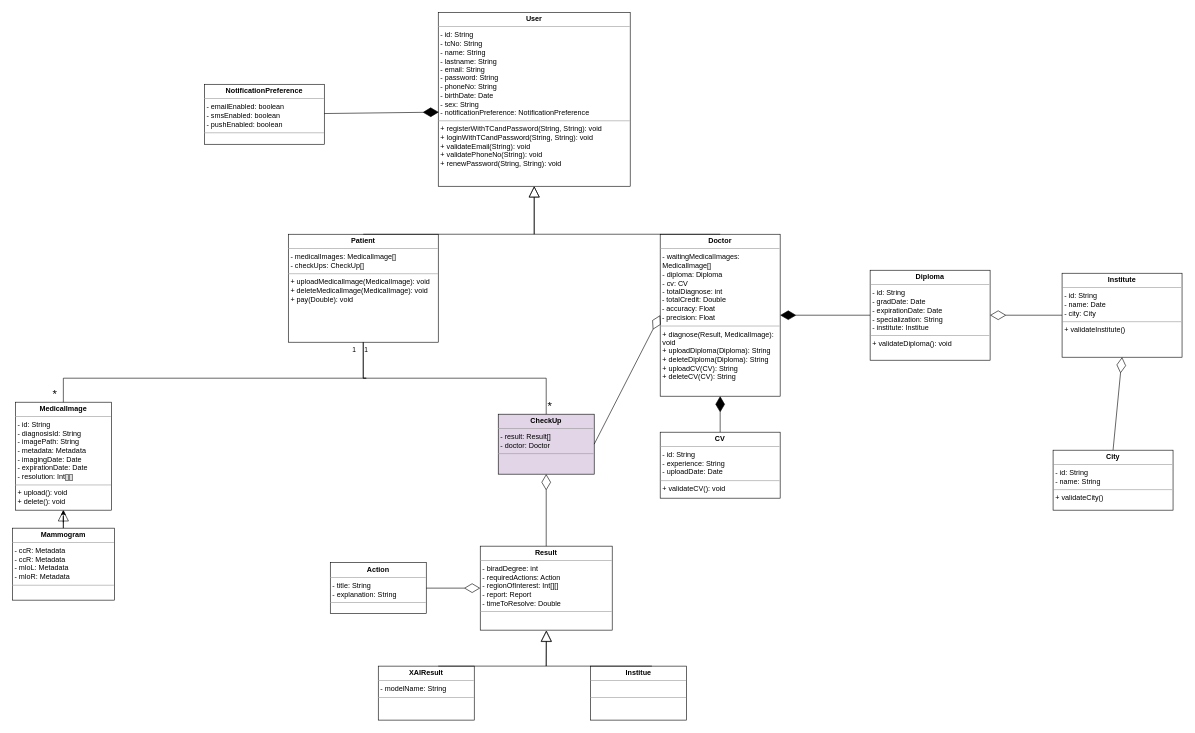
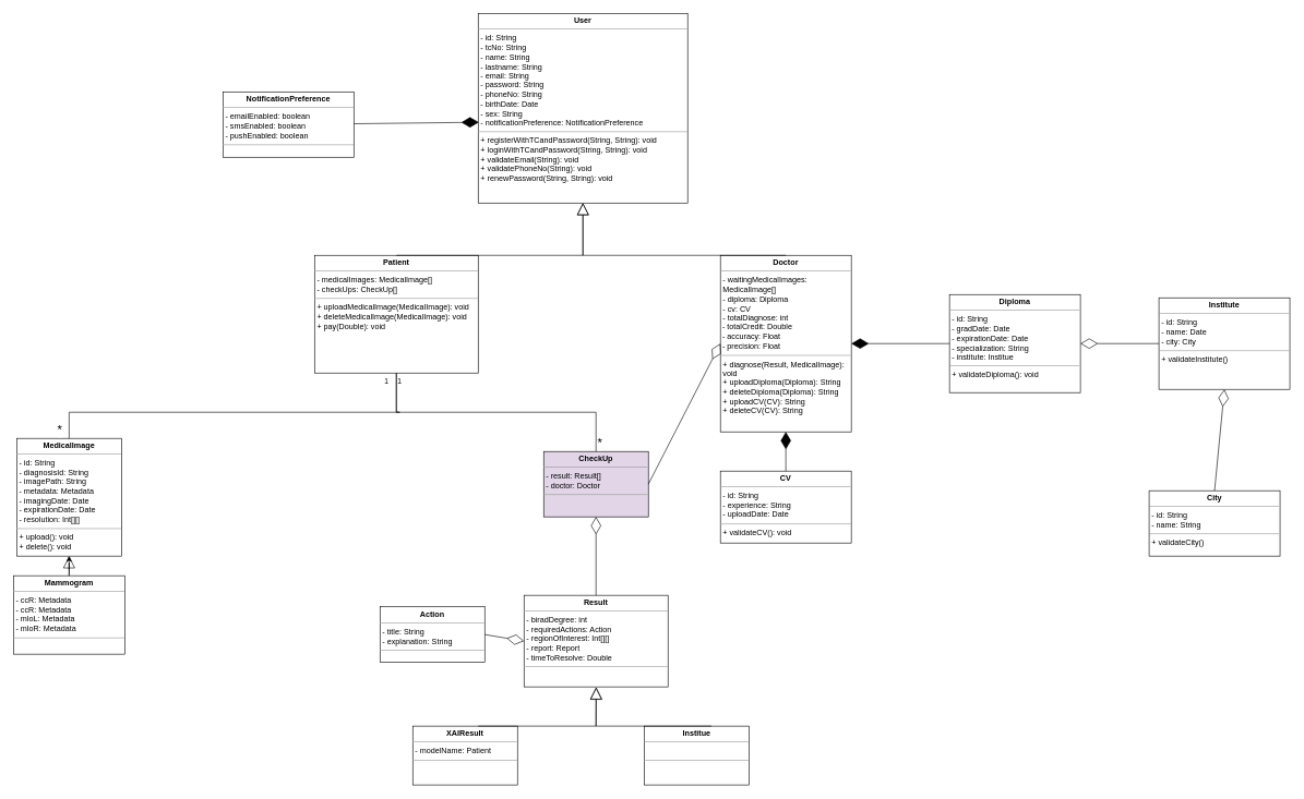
  <mxCell id="0" />
  <mxCell id="1" parent="0" />
  <mxCell id="2" value="&lt;p style=&quot;margin:0px;margin-top:4px;text-align:center;&quot;&gt;&lt;b&gt;User&lt;/b&gt;&lt;/p&gt;&lt;hr size=&quot;1&quot;&gt;&lt;p style=&quot;margin:0px;margin-left:4px;&quot;&gt;- id: String&lt;/p&gt;&lt;p style=&quot;margin:0px;margin-left:4px;&quot;&gt;- tcNo: String&lt;/p&gt;&lt;p style=&quot;margin:0px;margin-left:4px;&quot;&gt;- name: String&lt;/p&gt;&lt;p style=&quot;margin:0px;margin-left:4px;&quot;&gt;- lastname: String&lt;/p&gt;&lt;p style=&quot;margin:0px;margin-left:4px;&quot;&gt;- email: String&lt;/p&gt;&lt;p style=&quot;margin:0px;margin-left:4px;&quot;&gt;- password: String&lt;/p&gt;&lt;p style=&quot;margin:0px;margin-left:4px;&quot;&gt;- phoneNo: String&lt;/p&gt;&lt;p style=&quot;margin:0px;margin-left:4px;&quot;&gt;- birthDate: Date&lt;/p&gt;&lt;p style=&quot;margin:0px;margin-left:4px;&quot;&gt;- sex: String&lt;/p&gt;&lt;p style=&quot;margin:0px;margin-left:4px;&quot;&gt;- notificationPreference: NotificationPreference&lt;/p&gt;&lt;hr size=&quot;1&quot;&gt;&lt;p style=&quot;margin:0px;margin-left:4px;&quot;&gt;+ registerWithTCandPassword(String, String): void&lt;/p&gt;&lt;p style=&quot;margin:0px;margin-left:4px;&quot;&gt;+ loginWithTCandPassword(String, String): void&lt;/p&gt;&lt;p style=&quot;margin:0px;margin-left:4px;&quot;&gt;+ validateEmail(String): void&lt;/p&gt;&lt;p style=&quot;margin:0px;margin-left:4px;&quot;&gt;+ validatePhoneNo(String): void&lt;/p&gt;&lt;p style=&quot;margin:0px;margin-left:4px;&quot;&gt;+ renewPassword(String, String): void&lt;/p&gt;" style="verticalAlign=top;align=left;overflow=fill;fontSize=12;fontFamily=Helvetica;html=1;whiteSpace=wrap;" parent="1" vertex="1"><mxGeometry x="730" y="20" width="320" height="290" as="geometry" /></mxCell>
  <mxCell id="3" value="&lt;p style=&quot;margin:0px;margin-top:4px;text-align:center;&quot;&gt;&lt;b&gt;Doctor&lt;/b&gt;&lt;/p&gt;&lt;hr size=&quot;1&quot;&gt;&lt;p style=&quot;margin:0px;margin-left:4px;&quot;&gt;- waitingMedicalImages: MedicalImage[]&lt;/p&gt;&lt;p style=&quot;margin:0px;margin-left:4px;&quot;&gt;- diploma: Diploma&lt;/p&gt;&lt;p style=&quot;margin:0px;margin-left:4px;&quot;&gt;- cv: CV&lt;/p&gt;&lt;p style=&quot;margin:0px;margin-left:4px;&quot;&gt;- totalDiagnose: int&lt;/p&gt;&amp;nbsp;- totalCredit: Double&lt;br&gt;&amp;nbsp;- accuracy: Float&lt;br&gt;&amp;nbsp;- precision: Float&lt;br&gt;&lt;hr size=&quot;1&quot;&gt;&lt;p style=&quot;margin:0px;margin-left:4px;&quot;&gt;+ diagnose(Result, MedicalImage): void&lt;/p&gt;&lt;p style=&quot;margin:0px;margin-left:4px;&quot;&gt;+ uploadDiploma(Diploma): String&lt;/p&gt;&lt;p style=&quot;margin:0px;margin-left:4px;&quot;&gt;+ deleteDiploma(Diploma): String&lt;/p&gt;&lt;p style=&quot;border-color: var(--border-color); margin: 0px 0px 0px 4px;&quot;&gt;+ uploadCV(CV): String&lt;/p&gt;&lt;p style=&quot;border-color: var(--border-color); margin: 0px 0px 0px 4px;&quot;&gt;+ deleteCV(CV): String&lt;/p&gt;" style="verticalAlign=top;align=left;overflow=fill;fontSize=12;fontFamily=Helvetica;html=1;whiteSpace=wrap;" parent="1" vertex="1"><mxGeometry x="1100" y="390" width="200" height="270" as="geometry" /></mxCell>
  <mxCell id="4" value="&lt;p style=&quot;margin:0px;margin-top:4px;text-align:center;&quot;&gt;&lt;b&gt;Patient&lt;/b&gt;&lt;/p&gt;&lt;hr size=&quot;1&quot;&gt;&lt;p style=&quot;margin:0px;margin-left:4px;&quot;&gt;- medicalImages: MedicalImage[]&lt;/p&gt;&lt;p style=&quot;margin:0px;margin-left:4px;&quot;&gt;- checkUps: CheckUp[]&lt;span style=&quot;background-color: initial;&quot;&gt;&lt;br&gt;&lt;/span&gt;&lt;/p&gt;&lt;hr size=&quot;1&quot;&gt;&lt;p style=&quot;margin:0px;margin-left:4px;&quot;&gt;+ uploadMedicalImage(MedicalImage): void&lt;/p&gt;&lt;p style=&quot;margin:0px;margin-left:4px;&quot;&gt;+ deleteMedicalImage(MedicalImage): void&lt;/p&gt;&lt;p style=&quot;margin:0px;margin-left:4px;&quot;&gt;+ pay(Double): void&lt;/p&gt;" style="verticalAlign=top;align=left;overflow=fill;fontSize=12;fontFamily=Helvetica;html=1;whiteSpace=wrap;" parent="1" vertex="1"><mxGeometry x="480" y="390" width="250" height="180" as="geometry" /></mxCell>
  <mxCell id="5" value="&lt;p style=&quot;margin:0px;margin-top:4px;text-align:center;&quot;&gt;&lt;b&gt;NotificationPreference&lt;/b&gt;&lt;/p&gt;&lt;hr size=&quot;1&quot;&gt;&lt;p style=&quot;margin:0px;margin-left:4px;&quot;&gt;- emailEnabled: boolean&lt;/p&gt;&lt;p style=&quot;margin:0px;margin-left:4px;&quot;&gt;- smsEnabled: boolean&lt;/p&gt;&lt;p style=&quot;margin:0px;margin-left:4px;&quot;&gt;&lt;span style=&quot;background-color: initial;&quot;&gt;- pushEnabled: boolean&lt;/span&gt;&lt;/p&gt;&lt;hr size=&quot;1&quot;&gt;&lt;p style=&quot;margin:0px;margin-left:4px;&quot;&gt;&lt;br&gt;&lt;/p&gt;" style="verticalAlign=top;align=left;overflow=fill;fontSize=12;fontFamily=Helvetica;html=1;whiteSpace=wrap;" parent="1" vertex="1"><mxGeometry x="340" y="140" width="200" height="100" as="geometry" /></mxCell>
  <mxCell id="6" value="" style="endArrow=diamondThin;endFill=1;endSize=24;html=1;rounded=0;entryX=0.003;entryY=0.574;entryDx=0;entryDy=0;entryPerimeter=0;" parent="1" source="5" target="2" edge="1"><mxGeometry width="160" relative="1" as="geometry"><mxPoint x="1160" y="228.14" as="sourcePoint" /><mxPoint x="952.88" y="231.85" as="targetPoint" /></mxGeometry></mxCell>
  <mxCell id="7" value="&lt;p style=&quot;margin:0px;margin-top:4px;text-align:center;&quot;&gt;&lt;b&gt;CheckUp&lt;/b&gt;&lt;/p&gt;&lt;hr size=&quot;1&quot;&gt;&lt;p style=&quot;margin:0px;margin-left:4px;&quot;&gt;- result: Result[]&lt;/p&gt;&lt;p style=&quot;margin:0px;margin-left:4px;&quot;&gt;- doctor: Doctor&lt;/p&gt;&lt;hr size=&quot;1&quot;&gt;&lt;p style=&quot;margin:0px;margin-left:4px;&quot;&gt;&lt;br&gt;&lt;/p&gt;" style="verticalAlign=top;align=left;overflow=fill;fontSize=12;fontFamily=Helvetica;html=1;whiteSpace=wrap;fillColor=#e1d5e7;" parent="1" vertex="1"><mxGeometry x="830" y="690" width="160" height="100" as="geometry" /></mxCell>
  <mxCell id="8" value="&lt;p style=&quot;margin:0px;margin-top:4px;text-align:center;&quot;&gt;&lt;b&gt;MedicalImage&lt;/b&gt;&lt;/p&gt;&lt;hr size=&quot;1&quot;&gt;&lt;p style=&quot;margin:0px;margin-left:4px;&quot;&gt;- id: String&lt;/p&gt;&lt;p style=&quot;margin:0px;margin-left:4px;&quot;&gt;- diagnosisId: String&lt;/p&gt;&lt;p style=&quot;margin:0px;margin-left:4px;&quot;&gt;- imagePath: String&lt;/p&gt;&lt;p style=&quot;margin:0px;margin-left:4px;&quot;&gt;- metadata: Metadata&lt;/p&gt;&lt;p style=&quot;margin:0px;margin-left:4px;&quot;&gt;- imagingDate: Date&lt;/p&gt;&lt;p style=&quot;margin:0px;margin-left:4px;&quot;&gt;- expirationDate: Date&lt;/p&gt;&lt;p style=&quot;margin:0px;margin-left:4px;&quot;&gt;- resolution: Int[][]&lt;/p&gt;&lt;hr size=&quot;1&quot;&gt;&lt;p style=&quot;margin:0px;margin-left:4px;&quot;&gt;+ upload(): void&lt;/p&gt;&lt;p style=&quot;margin:0px;margin-left:4px;&quot;&gt;+ delete(): void&lt;/p&gt;" style="verticalAlign=top;align=left;overflow=fill;fontSize=12;fontFamily=Helvetica;html=1;whiteSpace=wrap;" parent="1" vertex="1"><mxGeometry x="25" y="670" width="160" height="180" as="geometry" /></mxCell>
  <mxCell id="9" value="" style="endArrow=none;html=1;edgeStyle=orthogonalEdgeStyle;rounded=0;exitX=0.5;exitY=1;exitDx=0;exitDy=0;entryX=0.5;entryY=0;entryDx=0;entryDy=0;" parent="1" source="4" target="7" edge="1"><mxGeometry relative="1" as="geometry"><mxPoint x="880" y="630" as="sourcePoint" /><mxPoint x="840" y="790" as="targetPoint" /></mxGeometry></mxCell>
  <mxCell id="10" value="1" style="edgeLabel;resizable=0;html=1;align=left;verticalAlign=bottom;" parent="9" connectable="0" vertex="1"><mxGeometry x="-1" relative="1" as="geometry"><mxPoint x="-20" y="20" as="offset" /></mxGeometry></mxCell>
  <mxCell id="11" value="*" style="edgeLabel;resizable=0;html=1;align=right;verticalAlign=bottom;fontSize=19;" parent="9" connectable="0" vertex="1"><mxGeometry x="1" relative="1" as="geometry"><mxPoint x="10" as="offset" /></mxGeometry></mxCell>
  <mxCell id="12" value="" style="endArrow=none;html=1;edgeStyle=orthogonalEdgeStyle;rounded=0;exitX=0.5;exitY=1;exitDx=0;exitDy=0;entryX=0.5;entryY=0;entryDx=0;entryDy=0;" parent="1" source="4" target="8" edge="1"><mxGeometry relative="1" as="geometry"><mxPoint x="846" y="610" as="sourcePoint" /><mxPoint x="1050" y="690" as="targetPoint" /><Array as="points"><mxPoint x="610" y="630" /><mxPoint x="930" y="630" /></Array></mxGeometry></mxCell>
  <mxCell id="13" value="1" style="edgeLabel;resizable=0;html=1;align=left;verticalAlign=bottom;" parent="12" connectable="0" vertex="1"><mxGeometry x="-1" relative="1" as="geometry"><mxPoint y="20" as="offset" /></mxGeometry></mxCell>
  <mxCell id="14" value="*" style="edgeLabel;resizable=0;html=1;align=right;verticalAlign=bottom;fontSize=19;" parent="12" connectable="0" vertex="1"><mxGeometry x="1" relative="1" as="geometry"><mxPoint x="-10" as="offset" /></mxGeometry></mxCell>
  <mxCell id="15" value="&lt;p style=&quot;margin:0px;margin-top:4px;text-align:center;&quot;&gt;&lt;b&gt;Diploma&lt;/b&gt;&lt;/p&gt;&lt;hr size=&quot;1&quot;&gt;&lt;p style=&quot;margin:0px;margin-left:4px;&quot;&gt;- id: String&lt;/p&gt;&lt;p style=&quot;margin:0px;margin-left:4px;&quot;&gt;&lt;span style=&quot;background-color: initial;&quot;&gt;- gradDate: Date&amp;nbsp;&lt;/span&gt;&lt;/p&gt;&lt;p style=&quot;margin:0px;margin-left:4px;&quot;&gt;&lt;span style=&quot;background-color: initial;&quot;&gt;- expirationDate: Date&lt;/span&gt;&lt;/p&gt;&lt;p style=&quot;margin:0px;margin-left:4px;&quot;&gt;&lt;span style=&quot;background-color: initial;&quot;&gt;- specialization: String&lt;/span&gt;&lt;/p&gt;&lt;p style=&quot;margin:0px;margin-left:4px;&quot;&gt;&lt;span style=&quot;background-color: initial;&quot;&gt;- institute: Institue&lt;/span&gt;&lt;/p&gt;&lt;hr size=&quot;1&quot;&gt;&lt;p style=&quot;margin:0px;margin-left:4px;&quot;&gt;+ validateDiploma(): void&lt;/p&gt;" style="verticalAlign=top;align=left;overflow=fill;fontSize=12;fontFamily=Helvetica;html=1;whiteSpace=wrap;" parent="1" vertex="1"><mxGeometry x="1450" y="450" width="200" height="150" as="geometry" /></mxCell>
  <mxCell id="16" value="" style="endArrow=diamondThin;endFill=1;endSize=24;html=1;rounded=0;entryX=1;entryY=0.5;entryDx=0;entryDy=0;exitX=0;exitY=0.5;exitDx=0;exitDy=0;" parent="1" source="15" target="3" edge="1"><mxGeometry width="160" relative="1" as="geometry"><mxPoint x="1200" y="563" as="sourcePoint" /><mxPoint x="1391" y="560" as="targetPoint" /></mxGeometry></mxCell>
  <mxCell id="17" value="&lt;p style=&quot;margin:0px;margin-top:4px;text-align:center;&quot;&gt;&lt;b&gt;Institute&lt;/b&gt;&lt;/p&gt;&lt;hr size=&quot;1&quot;&gt;&lt;p style=&quot;margin:0px;margin-left:4px;&quot;&gt;- id: String&lt;/p&gt;&lt;p style=&quot;margin:0px;margin-left:4px;&quot;&gt;&lt;span style=&quot;background-color: initial;&quot;&gt;- name: Date&lt;/span&gt;&lt;/p&gt;&lt;p style=&quot;margin:0px;margin-left:4px;&quot;&gt;&lt;span style=&quot;background-color: initial;&quot;&gt;- city: City&amp;nbsp;&lt;/span&gt;&lt;/p&gt;&lt;hr size=&quot;1&quot;&gt;&lt;p style=&quot;margin:0px;margin-left:4px;&quot;&gt;+ validateInstitute()&lt;/p&gt;" style="verticalAlign=top;align=left;overflow=fill;fontSize=12;fontFamily=Helvetica;html=1;whiteSpace=wrap;" parent="1" vertex="1"><mxGeometry x="1770" y="455" width="200" height="140" as="geometry" /></mxCell>
  <mxCell id="18" value="&lt;p style=&quot;margin:0px;margin-top:4px;text-align:center;&quot;&gt;&lt;b&gt;City&lt;/b&gt;&lt;/p&gt;&lt;hr size=&quot;1&quot;&gt;&lt;p style=&quot;margin:0px;margin-left:4px;&quot;&gt;- id: String&lt;/p&gt;&lt;p style=&quot;margin:0px;margin-left:4px;&quot;&gt;&lt;span style=&quot;background-color: initial;&quot;&gt;- name: String&lt;/span&gt;&lt;/p&gt;&lt;hr size=&quot;1&quot;&gt;&lt;p style=&quot;margin:0px;margin-left:4px;&quot;&gt;+ validateCity()&lt;/p&gt;" style="verticalAlign=top;align=left;overflow=fill;fontSize=12;fontFamily=Helvetica;html=1;whiteSpace=wrap;" parent="1" vertex="1"><mxGeometry x="1755" y="750" width="200" height="100" as="geometry" /></mxCell>
  <mxCell id="19" value="&lt;p style=&quot;margin:0px;margin-top:4px;text-align:center;&quot;&gt;&lt;b&gt;CV&lt;/b&gt;&lt;/p&gt;&lt;hr size=&quot;1&quot;&gt;&lt;p style=&quot;margin:0px;margin-left:4px;&quot;&gt;- id: String&lt;/p&gt;&lt;p style=&quot;margin:0px;margin-left:4px;&quot;&gt;&lt;span style=&quot;background-color: initial;&quot;&gt;- experience: String&amp;nbsp;&lt;/span&gt;&lt;/p&gt;&lt;p style=&quot;margin:0px;margin-left:4px;&quot;&gt;&lt;span style=&quot;background-color: initial;&quot;&gt;- uploadDate: Date&lt;/span&gt;&lt;/p&gt;&lt;hr size=&quot;1&quot;&gt;&lt;p style=&quot;margin:0px;margin-left:4px;&quot;&gt;+ validateCV(): void&lt;/p&gt;" style="verticalAlign=top;align=left;overflow=fill;fontSize=12;fontFamily=Helvetica;html=1;whiteSpace=wrap;" parent="1" vertex="1"><mxGeometry x="1100" y="720" width="200" height="110" as="geometry" /></mxCell>
  <mxCell id="20" value="" style="endArrow=diamondThin;endFill=1;endSize=24;html=1;rounded=0;entryX=0.5;entryY=1;entryDx=0;entryDy=0;exitX=0.5;exitY=0;exitDx=0;exitDy=0;" parent="1" source="19" target="3" edge="1"><mxGeometry width="160" relative="1" as="geometry"><mxPoint x="1287.8" y="690" as="sourcePoint" /><mxPoint x="1147.8" y="710" as="targetPoint" /></mxGeometry></mxCell>
  <mxCell id="21" value="" style="edgeStyle=orthogonalEdgeStyle;rounded=0;orthogonalLoop=1;jettySize=auto;html=1;" parent="1" source="22" target="8" edge="1"><mxGeometry relative="1" as="geometry" /></mxCell>
  <mxCell id="22" value="&lt;p style=&quot;margin:0px;margin-top:4px;text-align:center;&quot;&gt;&lt;b&gt;Mammogram&lt;/b&gt;&lt;/p&gt;&lt;hr size=&quot;1&quot;&gt;&lt;p style=&quot;margin:0px;margin-left:4px;&quot;&gt;- ccR: Metadata&lt;/p&gt;&lt;p style=&quot;margin:0px;margin-left:4px;&quot;&gt;- ccR: Metadata&lt;/p&gt;&lt;p style=&quot;margin:0px;margin-left:4px;&quot;&gt;- mloL: Metadata&lt;/p&gt;&lt;p style=&quot;margin:0px;margin-left:4px;&quot;&gt;- mloR: Metadata&lt;/p&gt;&lt;hr size=&quot;1&quot;&gt;&lt;p style=&quot;margin:0px;margin-left:4px;&quot;&gt;&lt;br&gt;&lt;/p&gt;" style="verticalAlign=top;align=left;overflow=fill;fontSize=12;fontFamily=Helvetica;html=1;whiteSpace=wrap;" parent="1" vertex="1"><mxGeometry x="20" y="880" width="170" height="120" as="geometry" /></mxCell>
  <mxCell id="23" value="" style="endArrow=diamondThin;endFill=0;endSize=24;html=1;rounded=0;entryX=1;entryY=0.5;entryDx=0;entryDy=0;exitX=0;exitY=0.5;exitDx=0;exitDy=0;" parent="1" source="17" target="15" edge="1"><mxGeometry width="160" relative="1" as="geometry"><mxPoint x="1240" y="650" as="sourcePoint" /><mxPoint x="1400" y="650" as="targetPoint" /></mxGeometry></mxCell>
  <mxCell id="24" value="" style="endArrow=diamondThin;endFill=0;endSize=24;html=1;rounded=0;entryX=0.5;entryY=1;entryDx=0;entryDy=0;exitX=0.5;exitY=0;exitDx=0;exitDy=0;" parent="1" source="18" target="17" edge="1"><mxGeometry width="160" relative="1" as="geometry"><mxPoint x="1780" y="535" as="sourcePoint" /><mxPoint x="1660" y="535" as="targetPoint" /></mxGeometry></mxCell>
  <mxCell id="25" value="" style="endArrow=block;endSize=16;endFill=0;html=1;rounded=0;entryX=0.5;entryY=1;entryDx=0;entryDy=0;exitX=0.5;exitY=0;exitDx=0;exitDy=0;" parent="1" source="4" target="2" edge="1"><mxGeometry x="0.125" y="-70" width="160" relative="1" as="geometry"><mxPoint x="740" y="430" as="sourcePoint" /><mxPoint x="900" y="430" as="targetPoint" /><Array as="points"><mxPoint x="890" y="390" /></Array><mxPoint x="-1" as="offset" /></mxGeometry></mxCell>
  <mxCell id="26" value="" style="endArrow=block;endSize=16;endFill=0;html=1;rounded=0;entryX=0.5;entryY=1;entryDx=0;entryDy=0;exitX=0.5;exitY=0;exitDx=0;exitDy=0;" parent="1" source="3" target="2" edge="1"><mxGeometry x="0.125" y="-70" width="160" relative="1" as="geometry"><mxPoint x="750" y="440" as="sourcePoint" /><mxPoint x="900" y="320" as="targetPoint" /><mxPoint x="-1" as="offset" /><Array as="points"><mxPoint x="890" y="390" /></Array></mxGeometry></mxCell>
  <mxCell id="27" value="" style="endArrow=block;endSize=16;endFill=0;html=1;rounded=0;exitX=0.5;exitY=0;exitDx=0;exitDy=0;entryX=0.5;entryY=1;entryDx=0;entryDy=0;" parent="1" source="22" target="8" edge="1"><mxGeometry x="0.125" y="-70" width="160" relative="1" as="geometry"><mxPoint x="-75" y="930" as="sourcePoint" /><mxPoint x="65" y="930" as="targetPoint" /><mxPoint x="-1" as="offset" /></mxGeometry></mxCell>
  <mxCell id="28" value="&lt;p style=&quot;margin:0px;margin-top:4px;text-align:center;&quot;&gt;&lt;b&gt;Result&lt;/b&gt;&lt;/p&gt;&lt;hr size=&quot;1&quot;&gt;&lt;p style=&quot;margin:0px;margin-left:4px;&quot;&gt;- biradDegree: int&lt;/p&gt;&lt;p style=&quot;margin:0px;margin-left:4px;&quot;&gt;- requiredActions: Action&amp;nbsp;&lt;/p&gt;&lt;p style=&quot;margin:0px;margin-left:4px;&quot;&gt;- regionOfInterest: Int[][]&lt;/p&gt;&lt;p style=&quot;margin:0px;margin-left:4px;&quot;&gt;- report: Report&amp;nbsp;&lt;/p&gt;&lt;p style=&quot;margin:0px;margin-left:4px;&quot;&gt;- timeToResolve: Double&lt;/p&gt;&lt;hr size=&quot;1&quot;&gt;&lt;p style=&quot;margin:0px;margin-left:4px;&quot;&gt;&lt;br&gt;&lt;/p&gt;" style="verticalAlign=top;align=left;overflow=fill;fontSize=12;fontFamily=Helvetica;html=1;whiteSpace=wrap;" parent="1" vertex="1"><mxGeometry x="800" y="910" width="220" height="140" as="geometry" /></mxCell>
  <mxCell id="29" value="" style="endArrow=diamondThin;endFill=0;endSize=24;html=1;rounded=0;exitX=1;exitY=0.5;exitDx=0;exitDy=0;entryX=0;entryY=0.5;entryDx=0;entryDy=0;" parent="1" source="7" target="3" edge="1"><mxGeometry width="160" relative="1" as="geometry"><mxPoint x="680" y="640" as="sourcePoint" /><mxPoint x="1097" y="504" as="targetPoint" /></mxGeometry></mxCell>
  <mxCell id="30" value="" style="endArrow=diamondThin;endFill=0;endSize=24;html=1;rounded=0;entryX=0.5;entryY=1;entryDx=0;entryDy=0;exitX=0.5;exitY=0;exitDx=0;exitDy=0;" parent="1" source="28" target="7" edge="1"><mxGeometry width="160" relative="1" as="geometry"><mxPoint x="1050" y="550" as="sourcePoint" /><mxPoint x="1210" y="550" as="targetPoint" /></mxGeometry></mxCell>
- <mxCell id="31" value="&lt;p style=&quot;margin:0px;margin-top:4px;text-align:center;&quot;&gt;&lt;b&gt;Action&lt;/b&gt;&lt;/p&gt;&lt;hr size=&quot;1&quot;&gt;&lt;p style=&quot;margin:0px;margin-left:4px;&quot;&gt;- title: String&lt;/p&gt;&lt;p style=&quot;margin:0px;margin-left:4px;&quot;&gt;- explanation: String&amp;nbsp;&lt;/p&gt;&lt;hr size=&quot;1&quot;&gt;&lt;p style=&quot;margin:0px;margin-left:4px;&quot;&gt;&lt;br&gt;&lt;/p&gt;" style="verticalAlign=top;align=left;overflow=fill;fontSize=12;fontFamily=Helvetica;html=1;whiteSpace=wrap;" parent="1" vertex="1"><mxGeometry x="550" y="937.5" width="160" height="85" as="geometry" /></mxCell>
+ <mxCell id="31" value="&lt;p style=&quot;margin:0px;margin-top:4px;text-align:center;&quot;&gt;&lt;b&gt;Action&lt;/b&gt;&lt;/p&gt;&lt;hr size=&quot;1&quot;&gt;&lt;p style=&quot;margin:0px;margin-left:4px;&quot;&gt;- title: String&lt;/p&gt;&lt;p style=&quot;margin:0px;margin-left:4px;&quot;&gt;- explanation: String&amp;nbsp;&lt;/p&gt;&lt;hr size=&quot;1&quot;&gt;&lt;p style=&quot;margin:0px;margin-left:4px;&quot;&gt;&lt;br&gt;&lt;/p&gt;" style="verticalAlign=top;align=left;overflow=fill;fontSize=12;fontFamily=Helvetica;html=1;whiteSpace=wrap;" parent="1" vertex="1"><mxGeometry x="580" y="927.5" width="160" height="85" as="geometry" /></mxCell>
  <mxCell id="32" value="" style="endArrow=diamondThin;endFill=0;endSize=24;html=1;rounded=0;entryX=0;entryY=0.5;entryDx=0;entryDy=0;exitX=1;exitY=0.5;exitDx=0;exitDy=0;" parent="1" source="31" target="28" edge="1"><mxGeometry width="160" relative="1" as="geometry"><mxPoint x="540" y="820" as="sourcePoint" /><mxPoint x="700" y="820" as="targetPoint" /></mxGeometry></mxCell>
- <mxCell id="33" value="&lt;p style=&quot;margin:0px;margin-top:4px;text-align:center;&quot;&gt;&lt;b&gt;XAIResult&lt;/b&gt;&lt;/p&gt;&lt;hr size=&quot;1&quot;&gt;&lt;p style=&quot;margin:0px;margin-left:4px;&quot;&gt;- modelName: String&lt;/p&gt;&lt;hr size=&quot;1&quot;&gt;&lt;p style=&quot;margin:0px;margin-left:4px;&quot;&gt;&lt;br&gt;&lt;/p&gt;" style="verticalAlign=top;align=left;overflow=fill;fontSize=12;fontFamily=Helvetica;html=1;whiteSpace=wrap;" parent="1" vertex="1"><mxGeometry x="630" y="1110" width="160" height="90" as="geometry" /></mxCell>
+ <mxCell id="33" value="&lt;p style=&quot;margin:0px;margin-top:4px;text-align:center;&quot;&gt;&lt;b&gt;XAIResult&lt;/b&gt;&lt;/p&gt;&lt;hr size=&quot;1&quot;&gt;&lt;p style=&quot;margin:0px;margin-left:4px;&quot;&gt;- modelName: Patient&lt;/p&gt;&lt;hr size=&quot;1&quot;&gt;&lt;p style=&quot;margin:0px;margin-left:4px;&quot;&gt;&lt;br&gt;&lt;/p&gt;" style="verticalAlign=top;align=left;overflow=fill;fontSize=12;fontFamily=Helvetica;html=1;whiteSpace=wrap;" parent="1" vertex="1"><mxGeometry x="630" y="1110" width="160" height="90" as="geometry" /></mxCell>
  <mxCell id="34" value="&lt;p style=&quot;margin:0px;margin-top:4px;text-align:center;&quot;&gt;&lt;b&gt;Institue&lt;/b&gt;&lt;/p&gt;&lt;hr size=&quot;1&quot;&gt;&lt;p style=&quot;margin:0px;margin-left:4px;&quot;&gt;&lt;br&gt;&lt;/p&gt;&lt;hr size=&quot;1&quot;&gt;&lt;p style=&quot;margin:0px;margin-left:4px;&quot;&gt;&lt;br&gt;&lt;/p&gt;" style="verticalAlign=top;align=left;overflow=fill;fontSize=12;fontFamily=Helvetica;html=1;whiteSpace=wrap;" parent="1" vertex="1"><mxGeometry x="984" y="1110" width="160" height="90" as="geometry" /></mxCell>
  <mxCell id="35" value="" style="endArrow=block;endSize=16;endFill=0;html=1;rounded=0;exitX=0.5;exitY=0;exitDx=0;exitDy=0;entryX=0.411;entryY=1.004;entryDx=0;entryDy=0;entryPerimeter=0;" parent="1" edge="1"><mxGeometry x="0.125" y="-70" width="160" relative="1" as="geometry"><mxPoint x="730" y="1110" as="sourcePoint" /><mxPoint x="910.42" y="1050.56" as="targetPoint" /><mxPoint x="-1" as="offset" /><Array as="points"><mxPoint x="910" y="1110" /></Array></mxGeometry></mxCell>
  <mxCell id="36" value="" style="endArrow=block;endSize=16;endFill=0;html=1;rounded=0;exitX=0.5;exitY=0;exitDx=0;exitDy=0;entryX=0.399;entryY=1.007;entryDx=0;entryDy=0;entryPerimeter=0;" parent="1" edge="1"><mxGeometry x="0.125" y="-70" width="160" relative="1" as="geometry"><mxPoint x="1086.22" y="1110" as="sourcePoint" /><mxPoint x="910" y="1050.98" as="targetPoint" /><mxPoint x="-1" as="offset" /><Array as="points"><mxPoint x="910" y="1110" /></Array></mxGeometry></mxCell>
